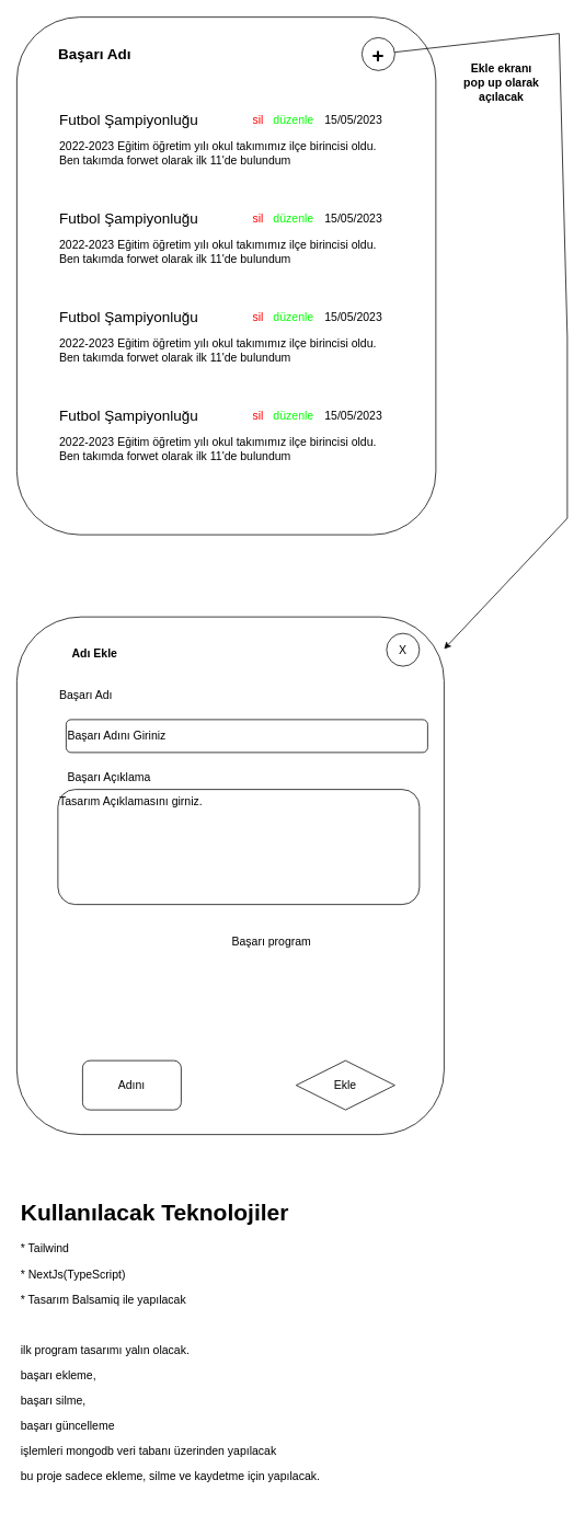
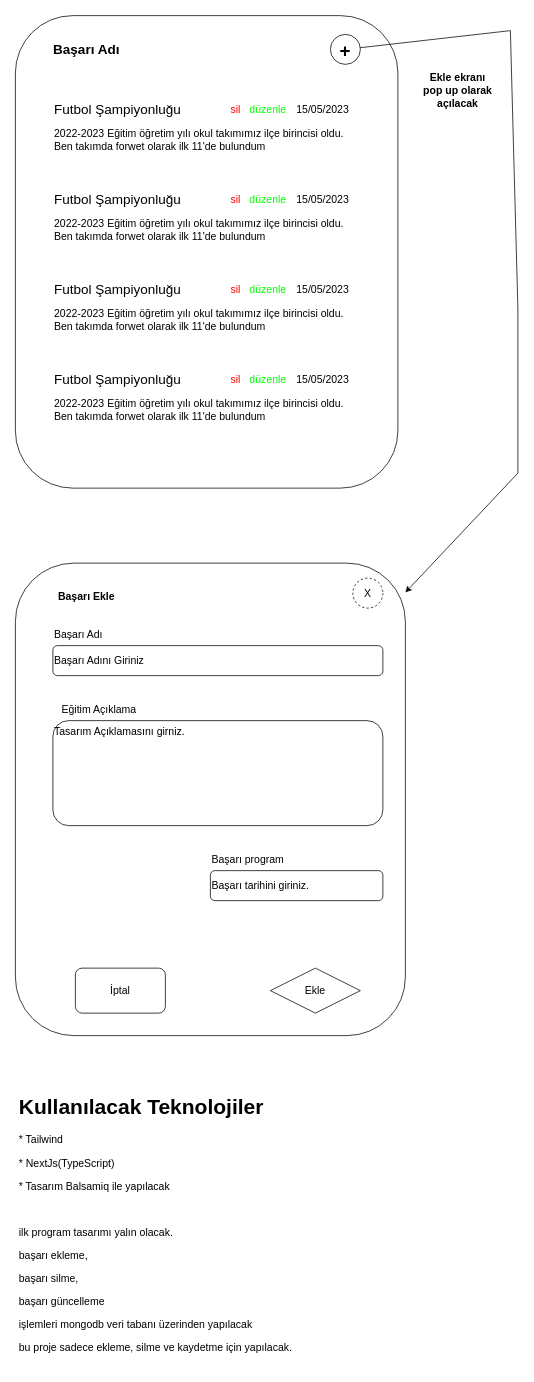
  <mxCell id="0" />
  <mxCell id="1" parent="0" />
  <mxCell id="2" value="" style="rounded=1;whiteSpace=wrap;html=1;" vertex="1" parent="1"><mxGeometry x="20" y="20" width="510" height="630" as="geometry" /></mxCell>
  <mxCell id="3" value="Başarı Adı" style="text;html=1;strokeColor=none;fillColor=none;align=center;verticalAlign=middle;whiteSpace=wrap;rounded=0;fontStyle=1;fontSize=18;" vertex="1" parent="1"><mxGeometry x="60" y="50" width="110" height="30" as="geometry" /></mxCell>
  <mxCell id="4" value="&lt;font style=&quot;font-size: 25px;&quot;&gt;&lt;b&gt;+&lt;/b&gt;&lt;/font&gt;" style="ellipse;whiteSpace=wrap;html=1;aspect=fixed;" vertex="1" parent="1"><mxGeometry x="440" y="45" width="40" height="40" as="geometry" /></mxCell>
  <mxCell id="5" value="" style="endArrow=classic;html=1;rounded=0;fontSize=14;" edge="1" parent="1" source="4" target="6"><mxGeometry width="50" height="50" relative="1" as="geometry"><mxPoint x="580" y="70" as="sourcePoint" /><mxPoint x="490" y="730" as="targetPoint" /><Array as="points"><mxPoint x="680" y="40" /><mxPoint x="690" y="410" /><mxPoint x="690" y="630" /></Array></mxGeometry></mxCell>
  <mxCell id="6" value="" style="rounded=1;whiteSpace=wrap;html=1;fontSize=14;" vertex="1" parent="1"><mxGeometry x="20" y="750" width="520" height="630" as="geometry" /></mxCell>
- <mxCell id="7" value="Adı Ekle" style="text;html=1;strokeColor=none;fillColor=none;align=center;verticalAlign=middle;whiteSpace=wrap;rounded=0;fontSize=14;fontStyle=1" vertex="1" parent="1"><mxGeometry x="60" y="780" width="110" height="30" as="geometry" /></mxCell>
- <mxCell id="8" value="X" style="ellipse;whiteSpace=wrap;html=1;aspect=fixed;fontSize=14;" vertex="1" parent="1"><mxGeometry x="470" y="770" width="40" height="40" as="geometry" /></mxCell>
- <mxCell id="9" value="Başarı Adını Giriniz" style="rounded=1;whiteSpace=wrap;html=1;fontSize=14;align=left;" vertex="1" parent="1"><mxGeometry x="80" y="875" width="440" height="40" as="geometry" /></mxCell>
+ <mxCell id="7" value="Başarı Ekle" style="text;html=1;strokeColor=none;fillColor=none;align=center;verticalAlign=middle;whiteSpace=wrap;rounded=0;fontSize=14;fontStyle=1" vertex="1" parent="1"><mxGeometry x="60" y="780" width="110" height="30" as="geometry" /></mxCell>
+ <mxCell id="8" value="X" style="ellipse;whiteSpace=wrap;html=1;aspect=fixed;fontSize=14;dashed=1;" vertex="1" parent="1"><mxGeometry x="470" y="770" width="40" height="40" as="geometry" /></mxCell>
+ <mxCell id="9" value="Başarı Adını Giriniz" style="rounded=1;whiteSpace=wrap;html=1;fontSize=14;align=left;" vertex="1" parent="1"><mxGeometry x="70" y="860" width="440" height="40" as="geometry" /></mxCell>
  <mxCell id="10" value="Tasarım Açıklamasını girniz." style="rounded=1;whiteSpace=wrap;html=1;fontSize=14;align=left;verticalAlign=top;" vertex="1" parent="1"><mxGeometry x="70" y="960" width="440" height="140" as="geometry" /></mxCell>
+ <mxCell id="11" value="Başarı tarihini giriniz." style="rounded=1;whiteSpace=wrap;html=1;fontSize=14;align=left;" vertex="1" parent="1"><mxGeometry x="280" y="1160" width="230" height="40" as="geometry" /></mxCell>
  <mxCell id="12" value="Başarı Adı" style="text;html=1;strokeColor=none;fillColor=none;align=left;verticalAlign=middle;whiteSpace=wrap;rounded=0;fontSize=14;" vertex="1" parent="1"><mxGeometry x="70" y="830" width="90" height="30" as="geometry" /></mxCell>
- <mxCell id="13" value="Başarı Açıklama" style="text;html=1;strokeColor=none;fillColor=none;align=left;verticalAlign=middle;whiteSpace=wrap;rounded=0;fontSize=14;" vertex="1" parent="1"><mxGeometry x="80" y="930" width="130" height="30" as="geometry" /></mxCell>
+ <mxCell id="13" value="Eğitim Açıklama" style="text;html=1;strokeColor=none;fillColor=none;align=left;verticalAlign=middle;whiteSpace=wrap;rounded=0;fontSize=14;" vertex="1" parent="1"><mxGeometry x="80" y="930" width="130" height="30" as="geometry" /></mxCell>
  <mxCell id="14" value="Başarı program" style="text;html=1;strokeColor=none;fillColor=none;align=left;verticalAlign=middle;whiteSpace=wrap;rounded=0;fontSize=14;" vertex="1" parent="1"><mxGeometry x="280" y="1130" width="130" height="30" as="geometry" /></mxCell>
- <mxCell id="15" value="Adını" style="rounded=1;whiteSpace=wrap;html=1;fontSize=14;" vertex="1" parent="1"><mxGeometry x="100" y="1290" width="120" height="60" as="geometry" /></mxCell>
+ <mxCell id="15" value="İptal" style="rounded=1;whiteSpace=wrap;html=1;fontSize=14;" vertex="1" parent="1"><mxGeometry x="100" y="1290" width="120" height="60" as="geometry" /></mxCell>
  <mxCell id="16" value="Ekle" style="rhombus;whiteSpace=wrap;html=1;fontSize=14;" vertex="1" parent="1"><mxGeometry x="360" y="1290" width="120" height="60" as="geometry" /></mxCell>
  <mxCell id="17" value="&lt;h1&gt;Kullanılacak Teknolojiler&lt;/h1&gt;&lt;p&gt;* Tailwind&lt;/p&gt;&lt;p&gt;* NextJs(TypeScript)&lt;/p&gt;&lt;p&gt;* Tasarım Balsamiq ile yapılacak&lt;/p&gt;&lt;p&gt;&lt;br&gt;&lt;/p&gt;&lt;p&gt;ilk program tasarımı yalın olacak.&lt;/p&gt;&lt;p&gt;başarı ekleme,&lt;/p&gt;&lt;p&gt;başarı silme,&lt;/p&gt;&lt;p&gt;başarı güncelleme&lt;/p&gt;&lt;p&gt;işlemleri mongodb veri tabanı üzerinden yapılacak&lt;/p&gt;&lt;p&gt;bu proje sadece ekleme, silme ve kaydetme için yapılacak.&lt;/p&gt;" style="text;html=1;strokeColor=none;fillColor=none;spacing=5;spacingTop=-20;whiteSpace=wrap;overflow=hidden;rounded=0;fontSize=14;" vertex="1" parent="1"><mxGeometry x="20" y="1450" width="520" height="370" as="geometry" /></mxCell>
  <mxCell id="18" value="" style="group" vertex="1" connectable="0" parent="1"><mxGeometry x="70" y="130" width="390" height="80" as="geometry" /></mxCell>
  <mxCell id="19" value="Futbol Şampiyonluğu" style="text;html=1;strokeColor=none;fillColor=none;align=left;verticalAlign=middle;whiteSpace=wrap;rounded=0;fontSize=18;" vertex="1" parent="18"><mxGeometry width="180" height="30" as="geometry" /></mxCell>
  <mxCell id="20" value="2022-2023 Eğitim öğretim yılı okul takımımız ilçe birincisi oldu. Ben takımda forwet olarak ilk 11'de bulundum" style="text;html=1;strokeColor=none;fillColor=none;align=left;verticalAlign=middle;whiteSpace=wrap;rounded=0;fontSize=14;" vertex="1" parent="18"><mxGeometry y="30" width="390" height="50" as="geometry" /></mxCell>
  <mxCell id="21" value="15/05/2023" style="text;html=1;strokeColor=none;fillColor=none;align=center;verticalAlign=middle;whiteSpace=wrap;rounded=0;fontSize=14;" vertex="1" parent="18"><mxGeometry x="330" width="60" height="30" as="geometry" /></mxCell>
  <mxCell id="22" value="sil" style="text;html=1;strokeColor=none;fillColor=none;align=center;verticalAlign=middle;whiteSpace=wrap;rounded=0;fontSize=14;fontColor=#FF0000;" vertex="1" parent="18"><mxGeometry x="232" y="10" width="24" height="10" as="geometry" /></mxCell>
  <mxCell id="23" value="düzenle" style="text;html=1;strokeColor=none;fillColor=none;align=center;verticalAlign=middle;whiteSpace=wrap;rounded=0;fontSize=14;fontColor=#00FF00;" vertex="1" parent="18"><mxGeometry x="270" y="10" width="34" height="10" as="geometry" /></mxCell>
  <mxCell id="24" value="" style="group" vertex="1" connectable="0" parent="1"><mxGeometry x="70" y="250" width="390" height="80" as="geometry" /></mxCell>
  <mxCell id="25" value="Futbol Şampiyonluğu" style="text;html=1;strokeColor=none;fillColor=none;align=left;verticalAlign=middle;whiteSpace=wrap;rounded=0;fontSize=18;" vertex="1" parent="24"><mxGeometry width="180" height="30" as="geometry" /></mxCell>
  <mxCell id="26" value="2022-2023 Eğitim öğretim yılı okul takımımız ilçe birincisi oldu. Ben takımda forwet olarak ilk 11'de bulundum" style="text;html=1;strokeColor=none;fillColor=none;align=left;verticalAlign=middle;whiteSpace=wrap;rounded=0;fontSize=14;" vertex="1" parent="24"><mxGeometry y="30" width="390" height="50" as="geometry" /></mxCell>
  <mxCell id="27" value="15/05/2023" style="text;html=1;strokeColor=none;fillColor=none;align=center;verticalAlign=middle;whiteSpace=wrap;rounded=0;fontSize=14;" vertex="1" parent="24"><mxGeometry x="330" width="60" height="30" as="geometry" /></mxCell>
  <mxCell id="28" value="sil" style="text;html=1;strokeColor=none;fillColor=none;align=center;verticalAlign=middle;whiteSpace=wrap;rounded=0;fontSize=14;fontColor=#FF0000;" vertex="1" parent="24"><mxGeometry x="232" y="10" width="24" height="10" as="geometry" /></mxCell>
  <mxCell id="29" value="düzenle" style="text;html=1;strokeColor=none;fillColor=none;align=center;verticalAlign=middle;whiteSpace=wrap;rounded=0;fontSize=14;fontColor=#00FF00;" vertex="1" parent="24"><mxGeometry x="270" y="10" width="34" height="10" as="geometry" /></mxCell>
  <mxCell id="30" value="" style="group" vertex="1" connectable="0" parent="1"><mxGeometry x="70" y="370" width="390" height="80" as="geometry" /></mxCell>
  <mxCell id="31" value="Futbol Şampiyonluğu" style="text;html=1;strokeColor=none;fillColor=none;align=left;verticalAlign=middle;whiteSpace=wrap;rounded=0;fontSize=18;" vertex="1" parent="30"><mxGeometry width="180" height="30" as="geometry" /></mxCell>
  <mxCell id="32" value="2022-2023 Eğitim öğretim yılı okul takımımız ilçe birincisi oldu. Ben takımda forwet olarak ilk 11'de bulundum" style="text;html=1;strokeColor=none;fillColor=none;align=left;verticalAlign=middle;whiteSpace=wrap;rounded=0;fontSize=14;" vertex="1" parent="30"><mxGeometry y="30" width="390" height="50" as="geometry" /></mxCell>
  <mxCell id="33" value="15/05/2023" style="text;html=1;strokeColor=none;fillColor=none;align=center;verticalAlign=middle;whiteSpace=wrap;rounded=0;fontSize=14;" vertex="1" parent="30"><mxGeometry x="330" width="60" height="30" as="geometry" /></mxCell>
  <mxCell id="34" value="sil" style="text;html=1;strokeColor=none;fillColor=none;align=center;verticalAlign=middle;whiteSpace=wrap;rounded=0;fontSize=14;fontColor=#FF0000;" vertex="1" parent="30"><mxGeometry x="232" y="10" width="24" height="10" as="geometry" /></mxCell>
  <mxCell id="35" value="düzenle" style="text;html=1;strokeColor=none;fillColor=none;align=center;verticalAlign=middle;whiteSpace=wrap;rounded=0;fontSize=14;fontColor=#00FF00;" vertex="1" parent="30"><mxGeometry x="270" y="10" width="34" height="10" as="geometry" /></mxCell>
  <mxCell id="36" value="" style="group" vertex="1" connectable="0" parent="1"><mxGeometry x="70" y="490" width="390" height="80" as="geometry" /></mxCell>
  <mxCell id="37" value="Futbol Şampiyonluğu" style="text;html=1;strokeColor=none;fillColor=none;align=left;verticalAlign=middle;whiteSpace=wrap;rounded=0;fontSize=18;" vertex="1" parent="36"><mxGeometry width="180" height="30" as="geometry" /></mxCell>
  <mxCell id="38" value="2022-2023 Eğitim öğretim yılı okul takımımız ilçe birincisi oldu. Ben takımda forwet olarak ilk 11'de bulundum" style="text;html=1;strokeColor=none;fillColor=none;align=left;verticalAlign=middle;whiteSpace=wrap;rounded=0;fontSize=14;" vertex="1" parent="36"><mxGeometry y="30" width="390" height="50" as="geometry" /></mxCell>
  <mxCell id="39" value="15/05/2023" style="text;html=1;strokeColor=none;fillColor=none;align=center;verticalAlign=middle;whiteSpace=wrap;rounded=0;fontSize=14;" vertex="1" parent="36"><mxGeometry x="330" width="60" height="30" as="geometry" /></mxCell>
  <mxCell id="40" value="sil" style="text;html=1;strokeColor=none;fillColor=none;align=center;verticalAlign=middle;whiteSpace=wrap;rounded=0;fontSize=14;fontColor=#FF0000;" vertex="1" parent="36"><mxGeometry x="232" y="10" width="24" height="10" as="geometry" /></mxCell>
  <mxCell id="41" value="düzenle" style="text;html=1;strokeColor=none;fillColor=none;align=center;verticalAlign=middle;whiteSpace=wrap;rounded=0;fontSize=14;fontColor=#00FF00;" vertex="1" parent="36"><mxGeometry x="270" y="10" width="34" height="10" as="geometry" /></mxCell>
- <mxCell id="42" value="Ekle ekranı pop up olarak açılacak" style="text;html=1;strokeColor=none;fillColor=none;align=center;verticalAlign=middle;whiteSpace=wrap;rounded=0;fontSize=14;fontColor=#000000;fontStyle=1" vertex="1" parent="1"><mxGeometry x="560" y="50" width="100" height="100" as="geometry" /></mxCell>
+ <mxCell id="42" value="Ekle ekranı pop up olarak açılacak" style="text;html=1;strokeColor=none;fillColor=none;align=center;verticalAlign=middle;whiteSpace=wrap;rounded=0;fontSize=14;fontColor=#000000;fontStyle=1" vertex="1" parent="1"><mxGeometry x="560" y="70" width="100" height="100" as="geometry" /></mxCell>
